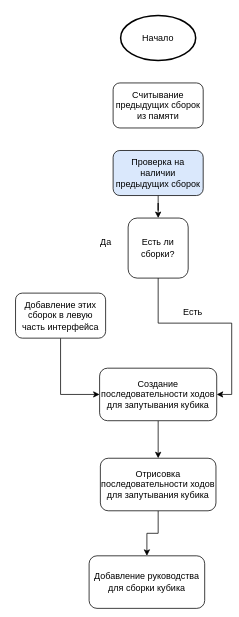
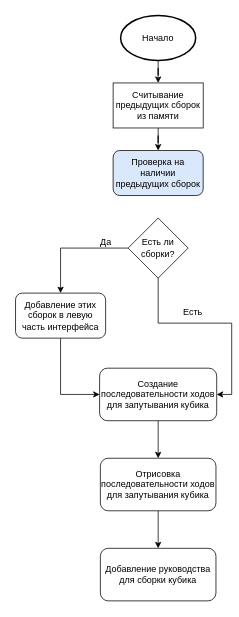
  <mxCell id="0" />
  <mxCell id="1" parent="0" />
+ <mxCell id="2" style="edgeStyle=orthogonalEdgeStyle;rounded=0;orthogonalLoop=1;jettySize=auto;html=1;entryX=0.5;entryY=0;entryDx=0;entryDy=0;" edge="1" parent="1" source="3" target="5"><mxGeometry relative="1" as="geometry" /></mxCell>
  <mxCell id="3" value="Начало" style="strokeWidth=2;html=1;shape=mxgraph.flowchart.start_1;whiteSpace=wrap;" vertex="1" parent="1"><mxGeometry x="160" y="20" width="100" height="60" as="geometry" /></mxCell>
- <mxCell id="5" value="Считывание предыдущих сборок из памяти" style="rounded=1;whiteSpace=wrap;html=1;" vertex="1" parent="1"><mxGeometry x="150" y="110" width="120" height="60" as="geometry" /></mxCell>
- <mxCell id="6" style="edgeStyle=orthogonalEdgeStyle;rounded=0;orthogonalLoop=1;jettySize=auto;html=1;" edge="1" parent="1" source="7" target="10"><mxGeometry relative="1" as="geometry" /></mxCell>
+ <mxCell id="4" style="edgeStyle=orthogonalEdgeStyle;rounded=0;orthogonalLoop=1;jettySize=auto;html=1;" edge="1" parent="1" source="5" target="7"><mxGeometry relative="1" as="geometry" /></mxCell>
+ <mxCell id="5" value="Считывание предыдущих сборок из памяти" style="whiteSpace=wrap;html=1;rounded=0;" vertex="1" parent="1"><mxGeometry x="150" y="110" width="120" height="60" as="geometry" /></mxCell>
  <mxCell id="7" value="Проверка на наличии предыдущих сборок" style="rounded=1;whiteSpace=wrap;html=1;fillColor=#dae8fc;" vertex="1" parent="1"><mxGeometry x="150" y="200" width="120" height="60" as="geometry" /></mxCell>
+ <mxCell id="8" style="edgeStyle=orthogonalEdgeStyle;rounded=0;orthogonalLoop=1;jettySize=auto;html=1;entryX=0.5;entryY=0;entryDx=0;entryDy=0;" edge="1" parent="1" source="10" target="12"><mxGeometry relative="1" as="geometry" /></mxCell>
  <mxCell id="9" style="edgeStyle=orthogonalEdgeStyle;rounded=0;orthogonalLoop=1;jettySize=auto;html=1;entryX=1;entryY=0.5;entryDx=0;entryDy=0;" edge="1" parent="1" source="10" target="15"><mxGeometry relative="1" as="geometry" /></mxCell>
- <mxCell id="10" value="Есть ли сборки?" style="whiteSpace=wrap;html=1;rounded=1;" vertex="1" parent="1"><mxGeometry x="170" y="290" width="80" height="80" as="geometry" /></mxCell>
+ <mxCell id="10" value="Есть ли сборки?" style="rhombus;whiteSpace=wrap;html=1;" vertex="1" parent="1"><mxGeometry x="170" y="290" width="80" height="80" as="geometry" /></mxCell>
  <mxCell id="11" style="edgeStyle=orthogonalEdgeStyle;rounded=0;orthogonalLoop=1;jettySize=auto;html=1;entryX=0;entryY=0.5;entryDx=0;entryDy=0;" edge="1" parent="1" source="12" target="15"><mxGeometry relative="1" as="geometry" /></mxCell>
  <mxCell id="12" value="Добавление этих сборок в левую часть интерфейса" style="rounded=1;whiteSpace=wrap;html=1;" vertex="1" parent="1"><mxGeometry x="20" y="390" width="120" height="60" as="geometry" /></mxCell>
  <mxCell id="13" value="Да" style="text;html=1;align=center;verticalAlign=middle;resizable=0;points=[];autosize=1;strokeColor=none;fillColor=none;" vertex="1" parent="1"><mxGeometry x="120" y="308" width="40" height="30" as="geometry" /></mxCell>
  <mxCell id="14" style="edgeStyle=orthogonalEdgeStyle;rounded=0;orthogonalLoop=1;jettySize=auto;html=1;entryX=0.5;entryY=0;entryDx=0;entryDy=0;" edge="1" parent="1" source="15" target="18"><mxGeometry relative="1" as="geometry" /></mxCell>
  <mxCell id="15" value="Создание последовательности ходов для запутывания кубика" style="rounded=1;whiteSpace=wrap;html=1;" vertex="1" parent="1"><mxGeometry x="132" y="490" width="156" height="70" as="geometry" /></mxCell>
  <mxCell id="16" value="Есть" style="text;html=1;align=center;verticalAlign=middle;resizable=0;points=[];autosize=1;strokeColor=none;fillColor=none;" vertex="1" parent="1"><mxGeometry x="236" y="400" width="40" height="30" as="geometry" /></mxCell>
  <mxCell id="17" style="edgeStyle=orthogonalEdgeStyle;rounded=0;orthogonalLoop=1;jettySize=auto;html=1;" edge="1" parent="1" source="18" target="19"><mxGeometry relative="1" as="geometry" /></mxCell>
  <mxCell id="18" value="Отрисовка последовательности ходов для запутывания кубика" style="rounded=1;whiteSpace=wrap;html=1;" vertex="1" parent="1"><mxGeometry x="133" y="610" width="154" height="70" as="geometry" /></mxCell>
- <mxCell id="19" value="Добавление руководства для сборки кубика" style="rounded=1;whiteSpace=wrap;html=1;" vertex="1" parent="1"><mxGeometry x="118" y="740" width="154" height="70" as="geometry" /></mxCell>
+ <mxCell id="19" value="Добавление руководства для сборки кубика" style="rounded=1;whiteSpace=wrap;html=1;" vertex="1" parent="1"><mxGeometry x="133" y="730" width="154" height="70" as="geometry" /></mxCell>
